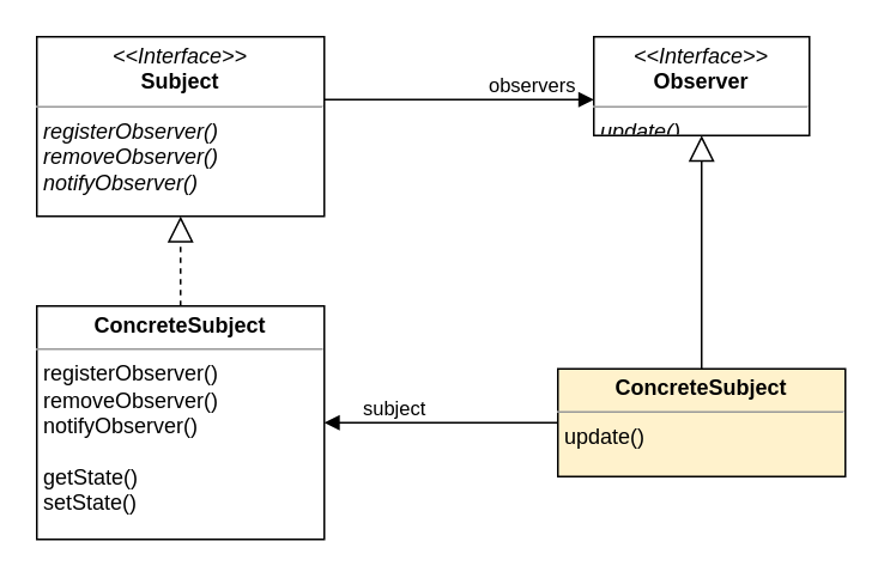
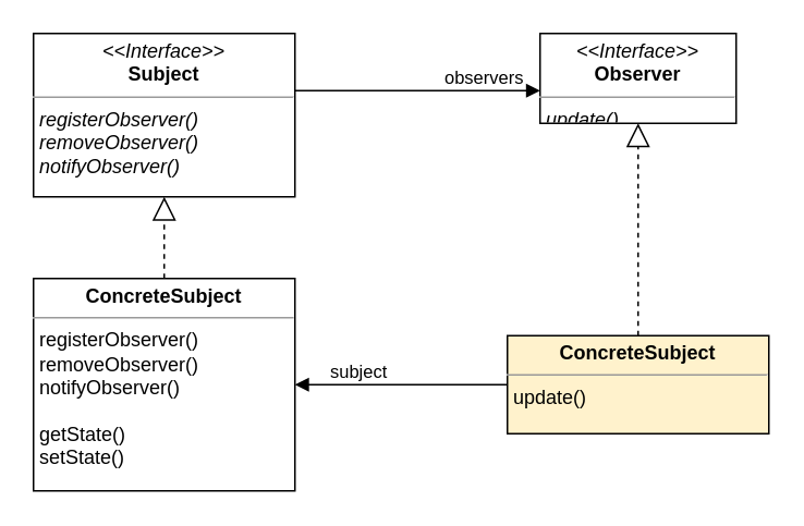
  <mxCell id="0" />
  <mxCell id="1" parent="0" />
  <mxCell id="2" value="&lt;p style=&quot;margin:0px;margin-top:4px;text-align:center;&quot;&gt;&lt;i&gt;&amp;lt;&amp;lt;Interface&amp;gt;&amp;gt;&lt;/i&gt;&lt;br&gt;&lt;b&gt;Observer&lt;/b&gt;&lt;/p&gt;&lt;hr size=&quot;1&quot;&gt;&lt;p style=&quot;margin:0px;margin-left:4px;&quot;&gt;&lt;/p&gt;&lt;p style=&quot;margin:0px;margin-left:4px;&quot;&gt;&lt;i&gt;update()&lt;/i&gt;&lt;/p&gt;" style="verticalAlign=top;align=left;overflow=fill;fontSize=12;fontFamily=Helvetica;html=1;whiteSpace=wrap;" vertex="1" parent="1"><mxGeometry x="330" y="20" width="120" height="55" as="geometry" /></mxCell>
  <mxCell id="3" value="&lt;p style=&quot;margin:0px;margin-top:4px;text-align:center;&quot;&gt;&lt;i&gt;&amp;lt;&amp;lt;Interface&amp;gt;&amp;gt;&lt;/i&gt;&lt;br&gt;&lt;b&gt;Subject&lt;/b&gt;&lt;/p&gt;&lt;hr size=&quot;1&quot;&gt;&lt;p style=&quot;margin:0px;margin-left:4px;&quot;&gt;&lt;/p&gt;&lt;p style=&quot;margin:0px;margin-left:4px;&quot;&gt;&lt;span style=&quot;background-color: initial;&quot;&gt;&lt;i&gt;registerObserver()&lt;/i&gt;&lt;/span&gt;&lt;/p&gt;&lt;p style=&quot;margin:0px;margin-left:4px;&quot;&gt;&lt;i&gt;&lt;span style=&quot;background-color: initial;&quot;&gt;r&lt;/span&gt;&lt;span style=&quot;background-color: initial;&quot;&gt;emoveObserver()&lt;/span&gt;&lt;/i&gt;&lt;/p&gt;&lt;p style=&quot;margin:0px;margin-left:4px;&quot;&gt;&lt;span style=&quot;border-color: var(--border-color); background-color: initial;&quot;&gt;&lt;i&gt;notifyObserver()&lt;/i&gt;&lt;/span&gt;&lt;br&gt;&lt;/p&gt;&lt;p style=&quot;margin:0px;margin-left:4px;&quot;&gt;&lt;br&gt;&lt;/p&gt;&lt;p style=&quot;margin:0px;margin-left:4px;&quot;&gt;&lt;br&gt;&lt;/p&gt;" style="verticalAlign=top;align=left;overflow=fill;fontSize=12;fontFamily=Helvetica;html=1;whiteSpace=wrap;" vertex="1" parent="1"><mxGeometry x="20" y="20" width="160" height="100" as="geometry" /></mxCell>
  <mxCell id="4" value="&lt;p style=&quot;margin:0px;margin-top:4px;text-align:center;&quot;&gt;&lt;b&gt;ConcreteSubject&lt;/b&gt;&lt;br&gt;&lt;/p&gt;&lt;hr size=&quot;1&quot;&gt;&lt;p style=&quot;border-color: var(--border-color); margin: 0px 0px 0px 4px;&quot;&gt;&lt;span style=&quot;border-color: var(--border-color);&quot;&gt;registerObserver()&lt;/span&gt;&lt;/p&gt;&lt;p style=&quot;border-color: var(--border-color); margin: 0px 0px 0px 4px;&quot;&gt;&lt;span style=&quot;border-color: var(--border-color);&quot;&gt;&lt;span style=&quot;border-color: var(--border-color); background-color: initial;&quot;&gt;r&lt;/span&gt;&lt;span style=&quot;border-color: var(--border-color); background-color: initial;&quot;&gt;emoveObserver()&lt;/span&gt;&lt;/span&gt;&lt;/p&gt;&lt;p style=&quot;border-color: var(--border-color); margin: 0px 0px 0px 4px;&quot;&gt;&lt;span style=&quot;border-color: var(--border-color); background-color: initial;&quot;&gt;&lt;span style=&quot;border-color: var(--border-color);&quot;&gt;notifyObserver()&lt;/span&gt;&lt;/span&gt;&lt;/p&gt;&lt;p style=&quot;border-color: var(--border-color); margin: 0px 0px 0px 4px;&quot;&gt;&lt;span style=&quot;border-color: var(--border-color); background-color: initial;&quot;&gt;&lt;span style=&quot;border-color: var(--border-color);&quot;&gt;&lt;br&gt;&lt;/span&gt;&lt;/span&gt;&lt;/p&gt;&lt;p style=&quot;border-color: var(--border-color); margin: 0px 0px 0px 4px;&quot;&gt;&lt;span style=&quot;border-color: var(--border-color); background-color: initial;&quot;&gt;&lt;span style=&quot;border-color: var(--border-color);&quot;&gt;getState()&lt;/span&gt;&lt;/span&gt;&lt;/p&gt;&lt;p style=&quot;border-color: var(--border-color); margin: 0px 0px 0px 4px;&quot;&gt;&lt;span style=&quot;border-color: var(--border-color); background-color: initial;&quot;&gt;&lt;span style=&quot;border-color: var(--border-color);&quot;&gt;setState()&lt;/span&gt;&lt;/span&gt;&lt;/p&gt;" style="verticalAlign=top;align=left;overflow=fill;fontSize=12;fontFamily=Helvetica;html=1;whiteSpace=wrap;" vertex="1" parent="1"><mxGeometry x="20" y="170" width="160" height="130" as="geometry" /></mxCell>
  <mxCell id="5" value="" style="endArrow=block;dashed=1;endFill=0;endSize=12;html=1;rounded=0;" edge="1" parent="1" source="4" target="3"><mxGeometry width="160" relative="1" as="geometry"><mxPoint x="330" y="250" as="sourcePoint" /><mxPoint x="490" y="250" as="targetPoint" /></mxGeometry></mxCell>
  <mxCell id="6" value="" style="endArrow=block;endFill=1;html=1;edgeStyle=orthogonalEdgeStyle;align=left;verticalAlign=top;rounded=0;" edge="1" parent="1" source="3" target="2"><mxGeometry x="-0.467" y="5" relative="1" as="geometry"><mxPoint x="330" y="170" as="sourcePoint" /><mxPoint x="470" y="70" as="targetPoint" /><Array as="points"><mxPoint x="240" y="55" /><mxPoint x="240" y="55" /></Array><mxPoint as="offset" /></mxGeometry></mxCell>
  <mxCell id="7" value="observers" style="edgeLabel;resizable=0;html=1;align=left;verticalAlign=bottom;rotation=0;" connectable="0" vertex="1" parent="6"><mxGeometry x="-1" relative="1" as="geometry"><mxPoint x="90" as="offset" /></mxGeometry></mxCell>
  <mxCell id="8" value="&lt;p style=&quot;margin:0px;margin-top:4px;text-align:center;&quot;&gt;&lt;b&gt;ConcreteSubject&lt;/b&gt;&lt;br&gt;&lt;/p&gt;&lt;hr size=&quot;1&quot;&gt;&lt;p style=&quot;border-color: var(--border-color); margin: 0px 0px 0px 4px;&quot;&gt;&lt;span style=&quot;border-color: var(--border-color);&quot;&gt;update()&lt;/span&gt;&lt;br&gt;&lt;/p&gt;" style="verticalAlign=top;align=left;overflow=fill;fontSize=12;fontFamily=Helvetica;html=1;whiteSpace=wrap;fillColor=#fff2cc;" vertex="1" parent="1"><mxGeometry x="310" y="205" width="160" height="60" as="geometry" /></mxCell>
- <mxCell id="9" value="" style="endArrow=block;dashed=0;endFill=0;endSize=12;html=1;rounded=0;" edge="1" parent="1" source="8" target="2"><mxGeometry width="160" relative="1" as="geometry"><mxPoint x="330" y="170" as="sourcePoint" /><mxPoint x="490" y="170" as="targetPoint" /></mxGeometry></mxCell>
+ <mxCell id="9" value="" style="endArrow=block;dashed=1;endFill=0;endSize=12;html=1;rounded=0;" edge="1" parent="1" source="8" target="2"><mxGeometry width="160" relative="1" as="geometry"><mxPoint x="330" y="170" as="sourcePoint" /><mxPoint x="490" y="170" as="targetPoint" /></mxGeometry></mxCell>
  <mxCell id="10" value="" style="endArrow=block;endFill=1;html=1;edgeStyle=orthogonalEdgeStyle;align=left;verticalAlign=top;rounded=0;" edge="1" parent="1" source="8" target="4"><mxGeometry x="-1" relative="1" as="geometry"><mxPoint x="330" y="170" as="sourcePoint" /><mxPoint x="490" y="170" as="targetPoint" /></mxGeometry></mxCell>
  <mxCell id="11" value="subject" style="edgeLabel;resizable=0;html=1;align=left;verticalAlign=bottom;" connectable="0" vertex="1" parent="10"><mxGeometry x="-1" relative="1" as="geometry"><mxPoint x="-110" as="offset" /></mxGeometry></mxCell>
